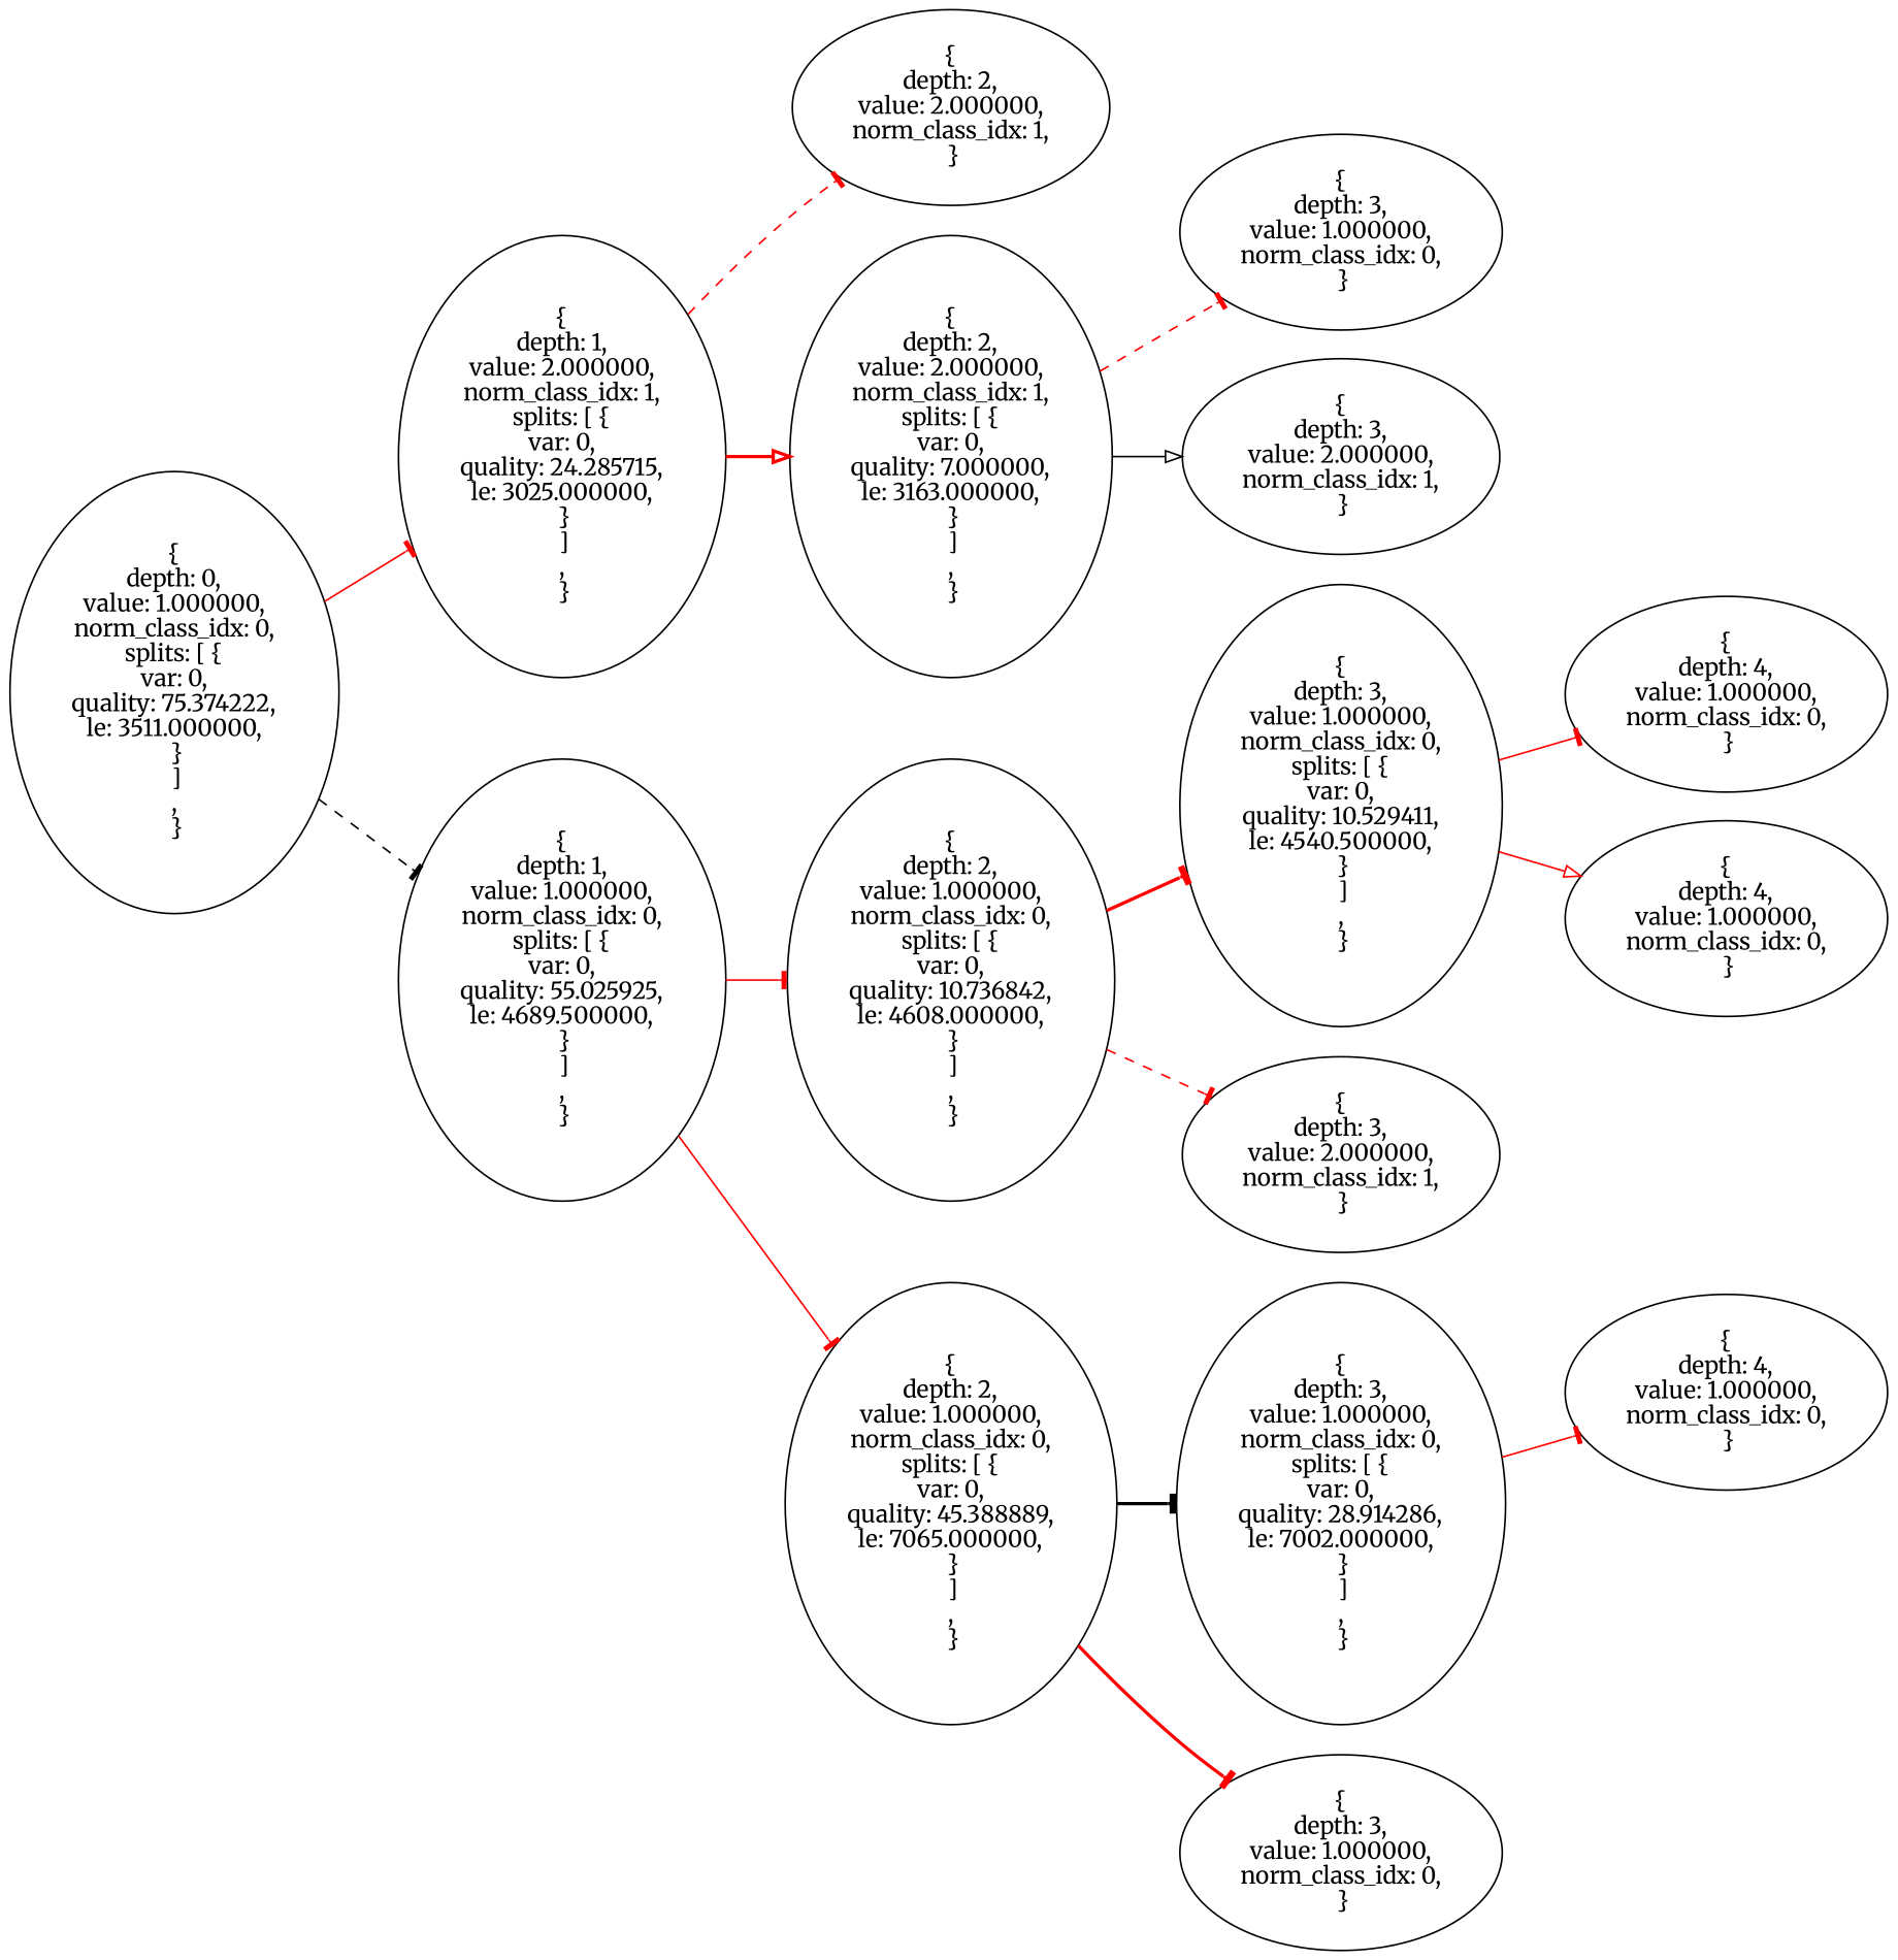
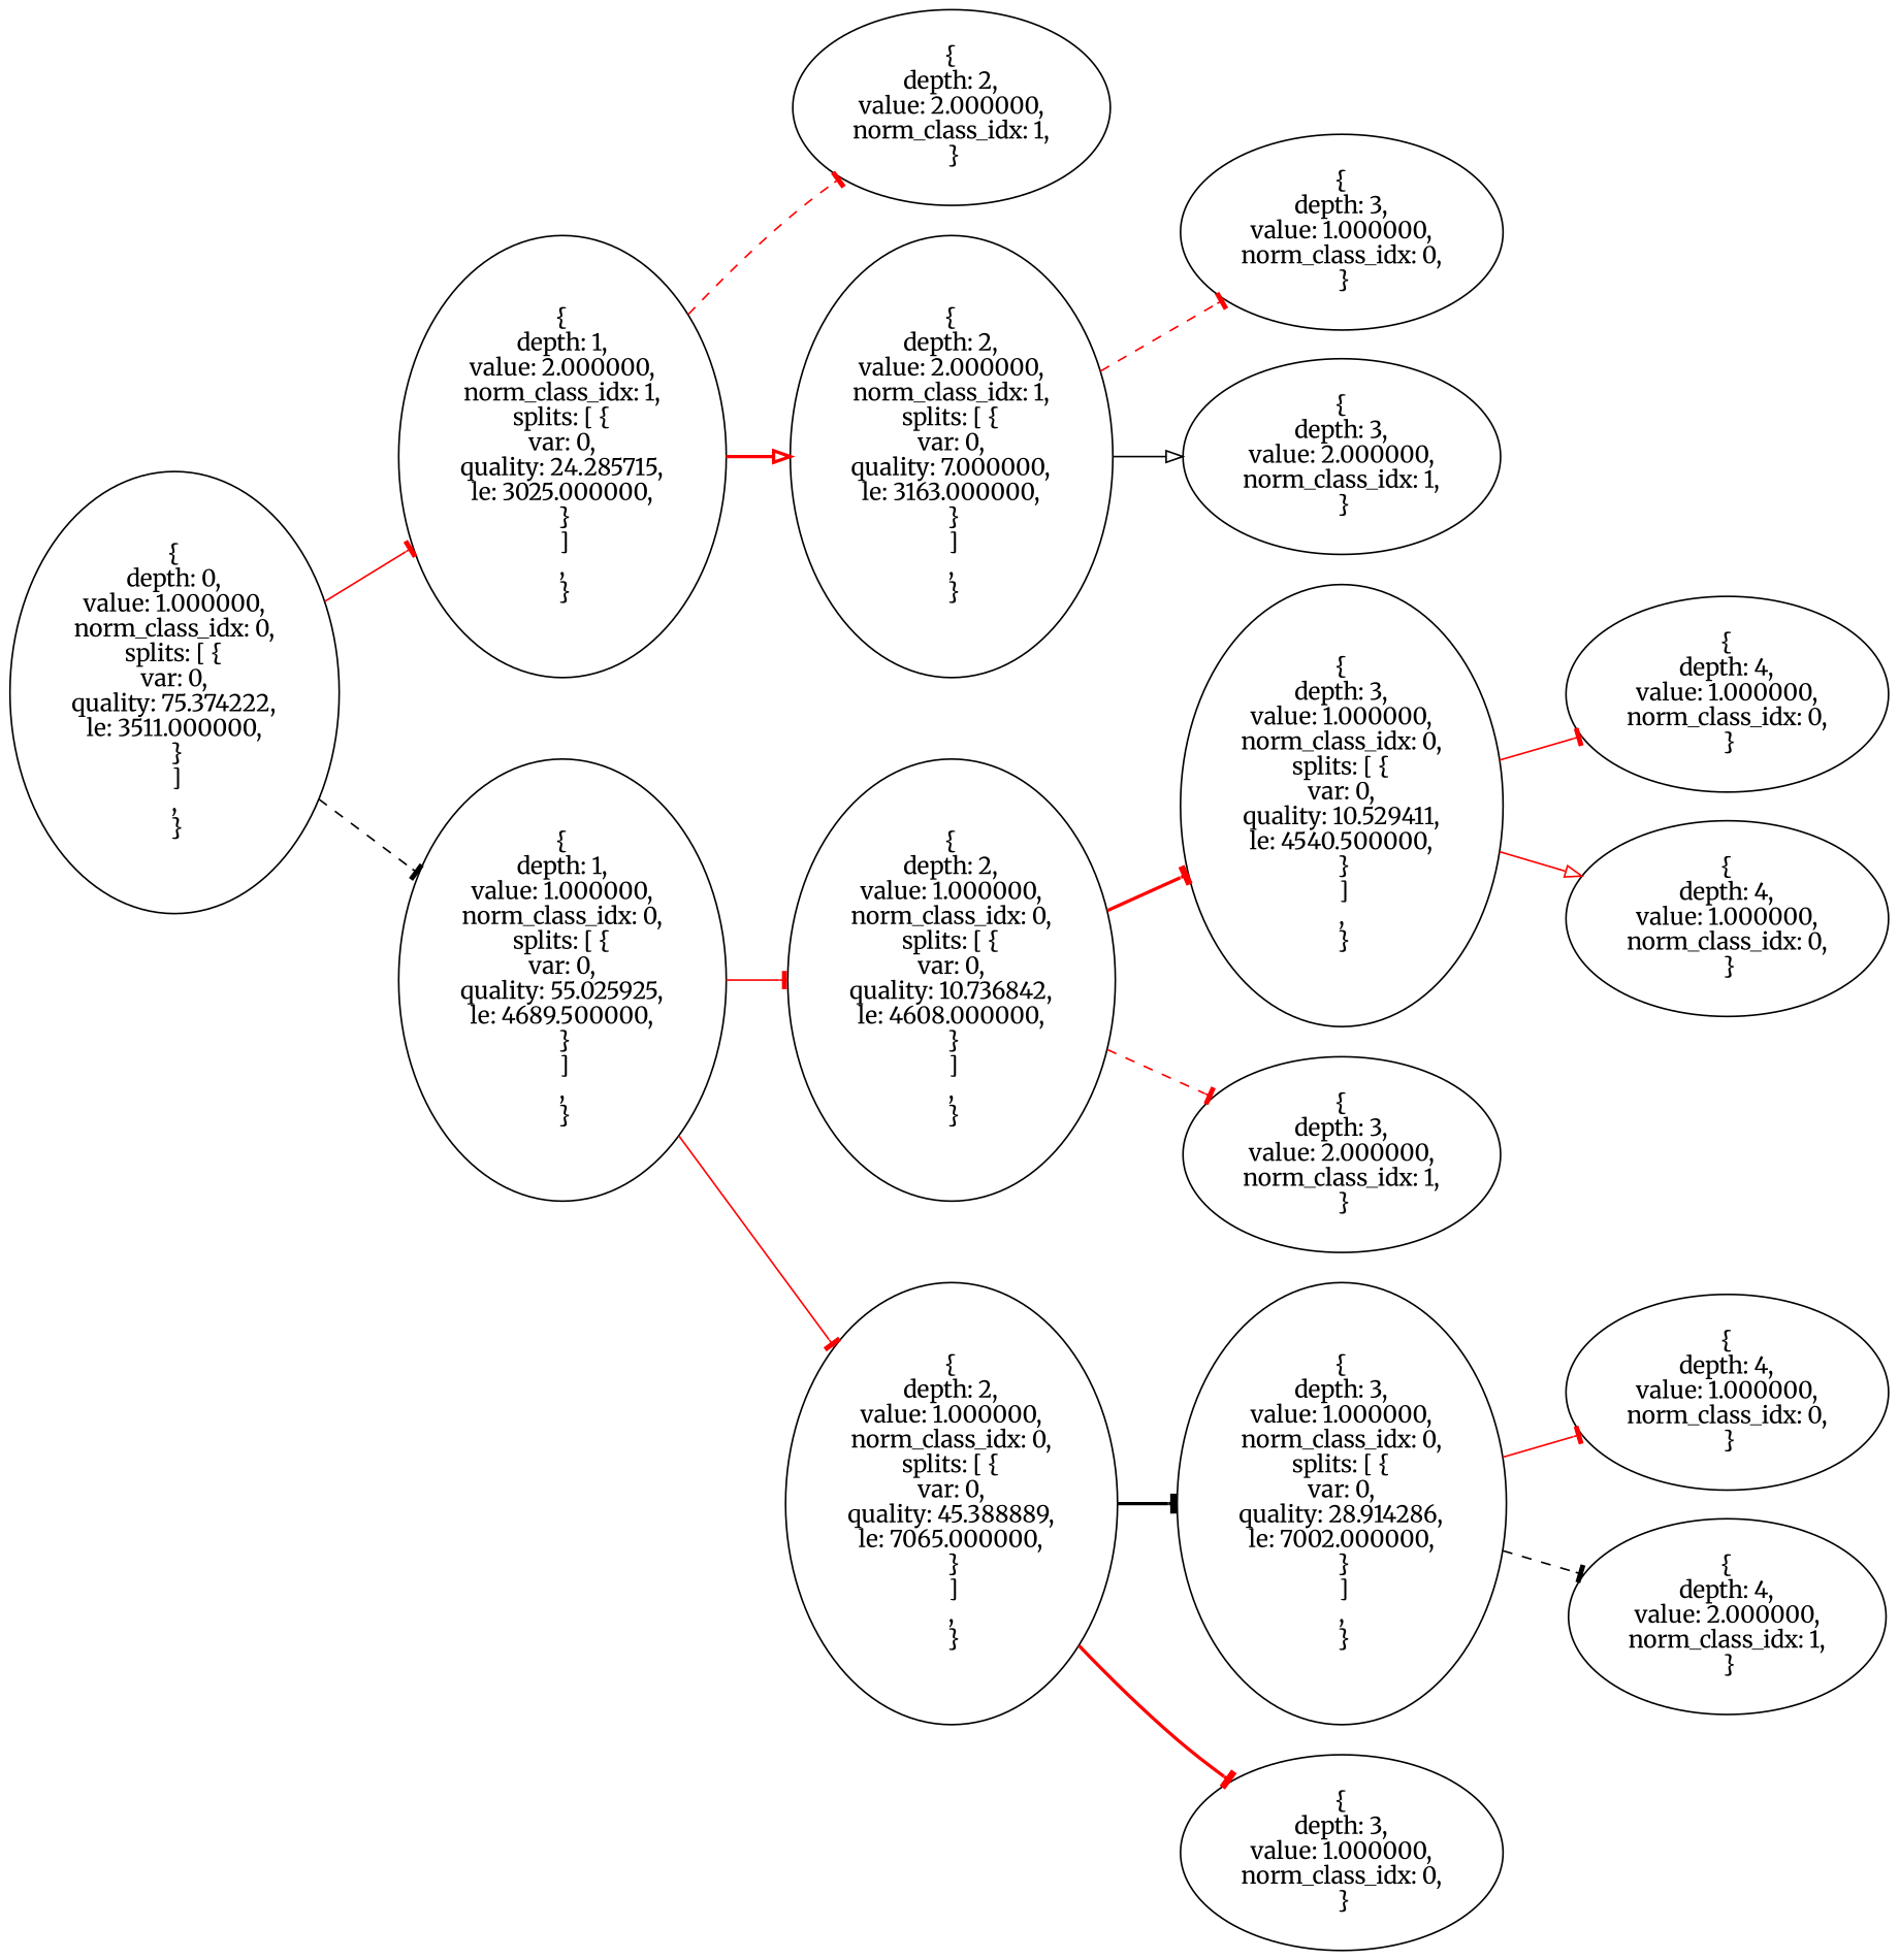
  digraph {
    rankdir=LR
    fontname=Merriweather
    node [fontname=Merriweather]
    edge [color=red style=solid arrowhead=tee fontname=Merriweather]
    n1 [label="{\ndepth: 0,\nvalue: 1.000000,\nnorm_class_idx: 0,\nsplits: [ {\nvar: 0,\nquality: 75.374222,\nle: 3511.000000,\n }\n ]\n,\n }\n"]
    n2 [label="{\ndepth: 1,\nvalue: 2.000000,\nnorm_class_idx: 1,\nsplits: [ {\nvar: 0,\nquality: 24.285715,\nle: 3025.000000,\n }\n ]\n,\n }\n"]
    n3 [label="{\ndepth: 1,\nvalue: 1.000000,\nnorm_class_idx: 0,\nsplits: [ {\nvar: 0,\nquality: 55.025925,\nle: 4689.500000,\n }\n ]\n,\n }\n"]
    n4 [label="{\ndepth: 2,\nvalue: 2.000000,\nnorm_class_idx: 1,\n }\n"]
    n5 [label="{\ndepth: 2,\nvalue: 2.000000,\nnorm_class_idx: 1,\nsplits: [ {\nvar: 0,\nquality: 7.000000,\nle: 3163.000000,\n }\n ]\n,\n }\n"]
    n6 [label="{\ndepth: 3,\nvalue: 1.000000,\nnorm_class_idx: 0,\n }\n"]
    n7 [label="{\ndepth: 3,\nvalue: 2.000000,\nnorm_class_idx: 1,\n }\n"]
    n8 [label="{\ndepth: 2,\nvalue: 1.000000,\nnorm_class_idx: 0,\nsplits: [ {\nvar: 0,\nquality: 10.736842,\nle: 4608.000000,\n }\n ]\n,\n }\n"]
    n9 [label="{\ndepth: 2,\nvalue: 1.000000,\nnorm_class_idx: 0,\nsplits: [ {\nvar: 0,\nquality: 45.388889,\nle: 7065.000000,\n }\n ]\n,\n }\n"]
    n10 [label="{\ndepth: 3,\nvalue: 1.000000,\nnorm_class_idx: 0,\nsplits: [ {\nvar: 0,\nquality: 10.529411,\nle: 4540.500000,\n }\n ]\n,\n }\n"]
    n11 [label="{\ndepth: 3,\nvalue: 2.000000,\nnorm_class_idx: 1,\n }\n"]
    n12 [label="{\ndepth: 4,\nvalue: 1.000000,\nnorm_class_idx: 0,\n }\n"]
    n13 [label="{\ndepth: 4,\nvalue: 1.000000,\nnorm_class_idx: 0,\n }\n"]
    n14 [label="{\ndepth: 3,\nvalue: 1.000000,\nnorm_class_idx: 0,\nsplits: [ {\nvar: 0,\nquality: 28.914286,\nle: 7002.000000,\n }\n ]\n,\n }\n"]
    n15 [label="{\ndepth: 3,\nvalue: 1.000000,\nnorm_class_idx: 0,\n }\n"]
    n16 [label="{\ndepth: 4,\nvalue: 1.000000,\nnorm_class_idx: 0,\n }\n"]
+   n17 [label="{\ndepth: 4,\nvalue: 2.000000,\nnorm_class_idx: 1,\n }\n"]
    n1 -> n2
    n1 -> n3 [color=black style=dashed]
    n2 -> n4 [style=dashed]
    n2 -> n5 [style=bold arrowhead=onormal]
    n3 -> n8
    n3 -> n9
    n5 -> n6 [style=dashed]
    n5 -> n7 [color=black arrowhead=onormal]
    n8 -> n10 [style=bold]
    n8 -> n11 [style=dashed]
    n9 -> n14 [color=black style=bold]
    n9 -> n15 [style=bold]
    n10 -> n12
    n10 -> n13 [arrowhead=onormal]
    n14 -> n16
+   n14 -> n17 [color=black style=dashed]
  }
